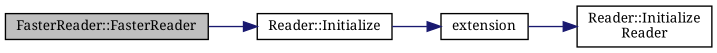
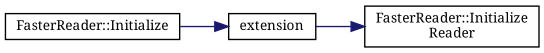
  digraph {
    fontname="Noto Serif"
    rankdir=LR
    node [color=black fillcolor=white fontname="Noto Serif" fontsize=10 shape=record style=filled]
    edge [color=midnightblue fontname="Noto Serif" fontsize=10 labelfontname=Helvetica labelfontsize=10 style=solid]
-   n1 [fillcolor=grey75 fontcolor=black height=0.2 label="FasterReader::FasterReader" width=0.4]
-   n2 [height=0.2 label="Reader::Initialize" width=0.4]
+   n2 [height=0.2 label="FasterReader::Initialize" width=0.4]
    n3 [height=0.2 label=extension width=0.4]
-   n4 [height=0.2 label="Reader::Initialize\lReader" width=0.4]
-   n1 -> n2
+   n4 [height=0.2 label="FasterReader::Initialize\lReader" width=0.4]
    n2 -> n3
    n3 -> n4
  }
